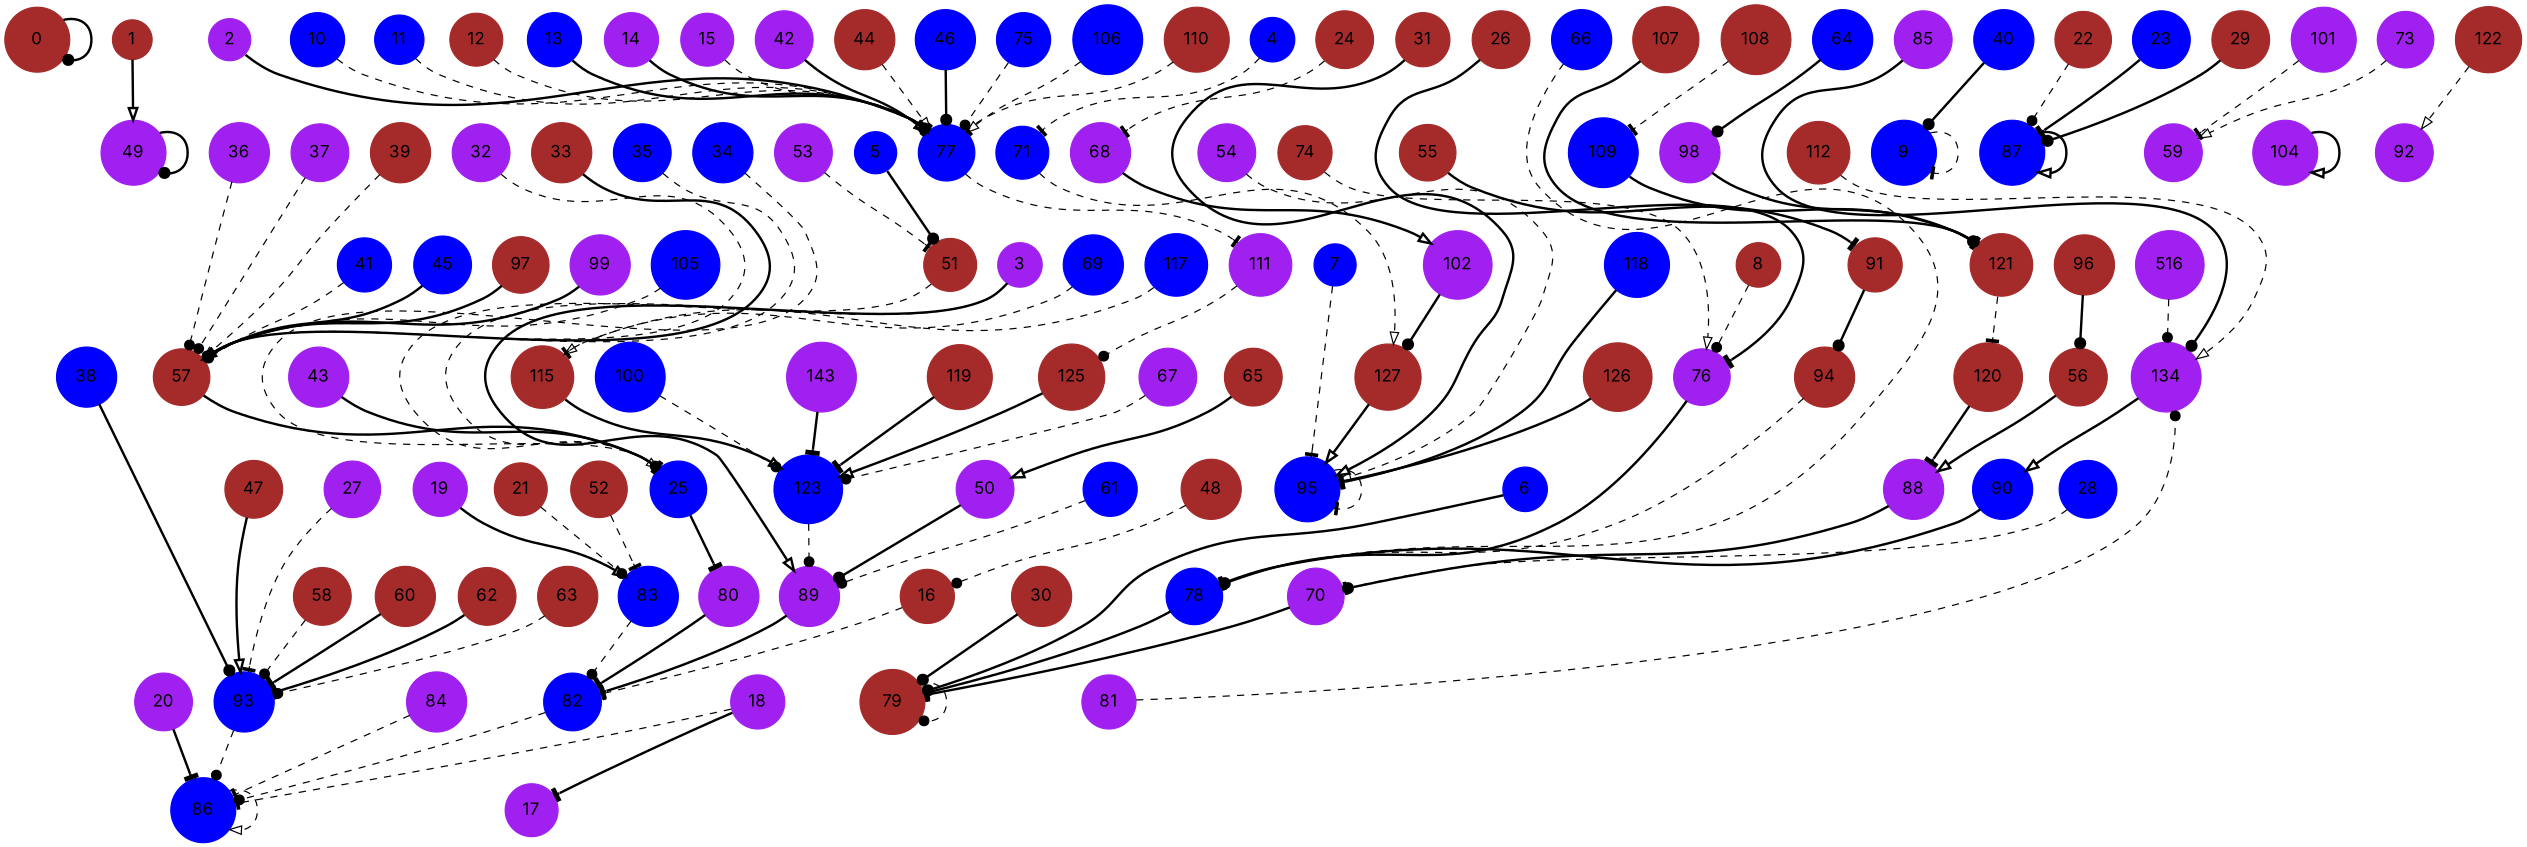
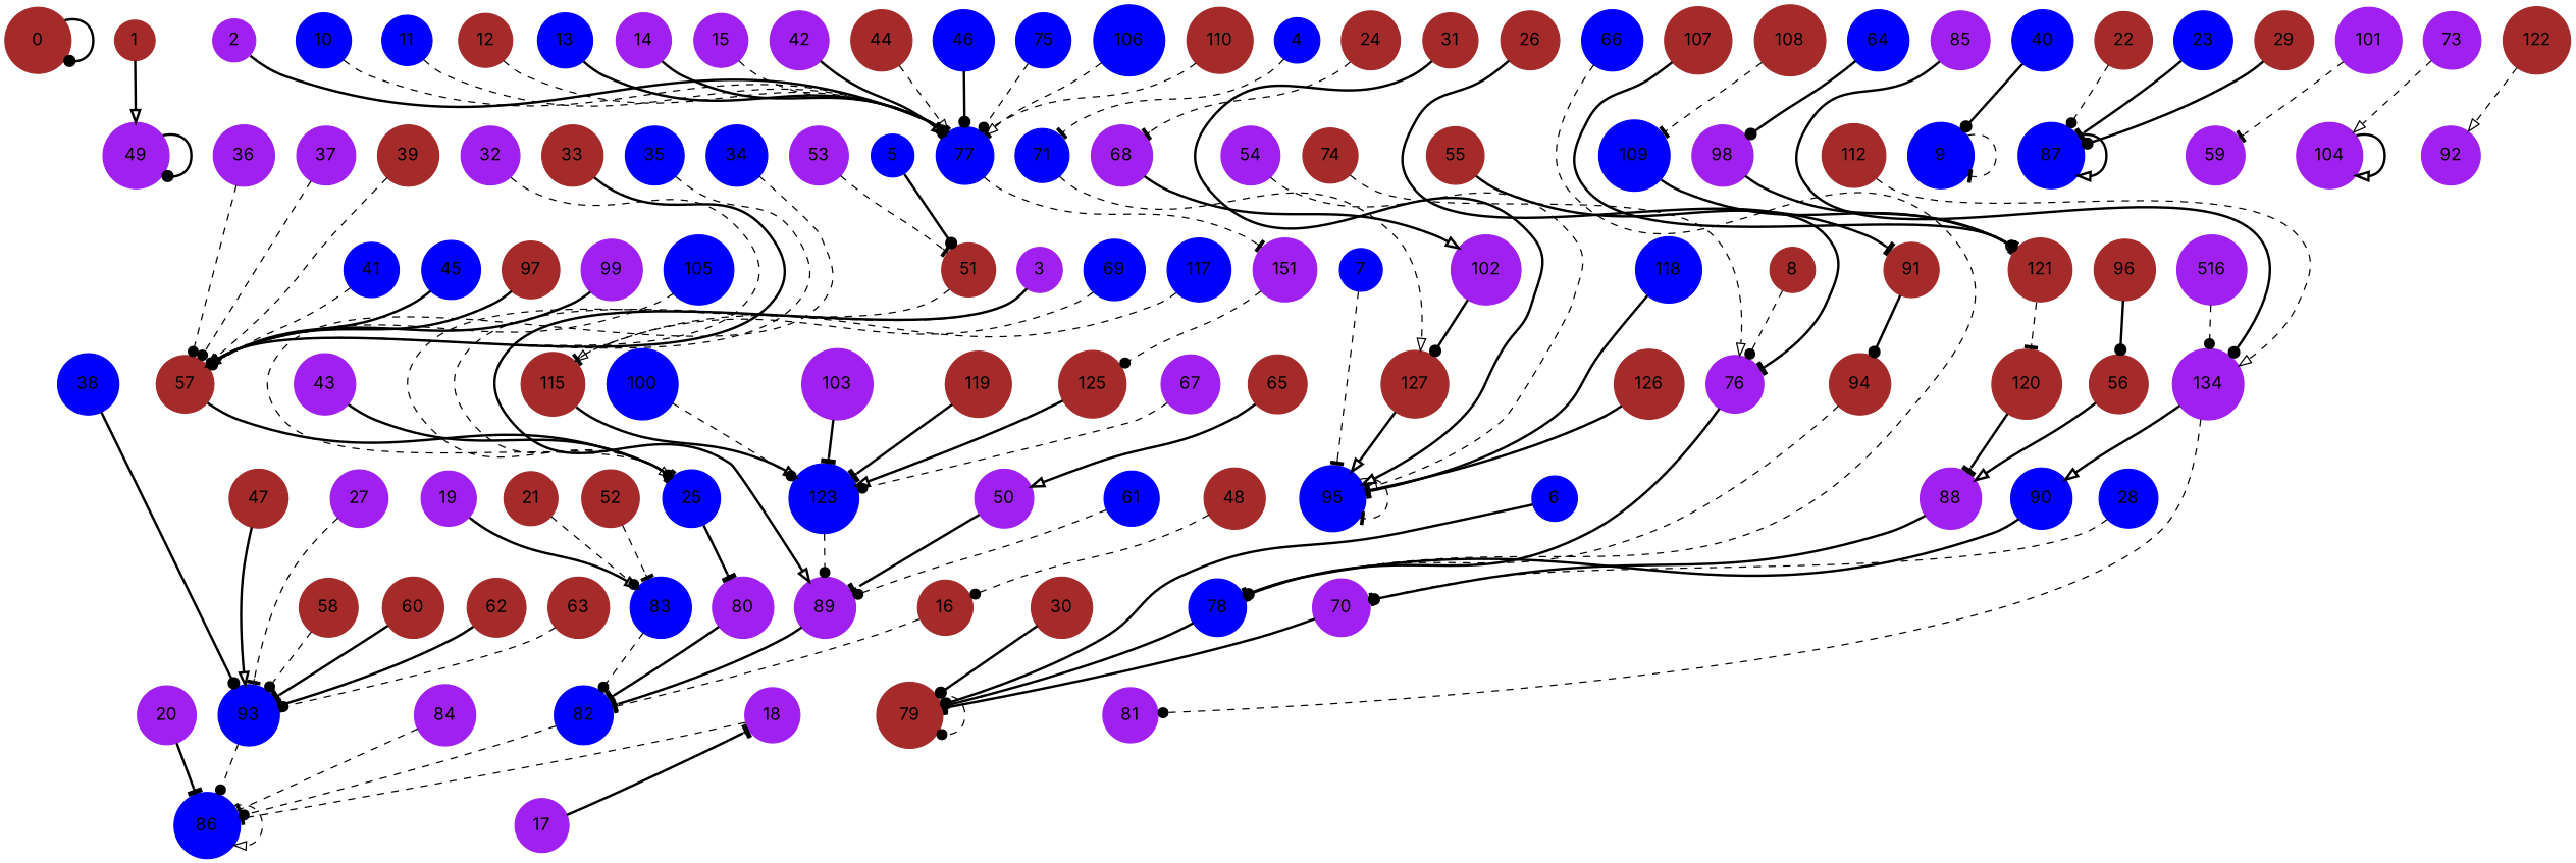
  digraph {
    fontname=Inter
    node [color=brown fontname=Inter shape=circle style=filled]
    edge [arrowhead=dot fontname=Inter style=bold weight=0.25]
    n1 [height=.5 label=0 width=.75]
    n2 [color=purple height=.5 label=49 width=.75]
    1 [height=.2 width=.2]
    2 [color=purple height=.2 width=.2]
    77 [color=blue height=.2 width=.2]
-   111 [color=purple height=.2 width=.2]
+   111 [color=purple height=.2 width=.2 label=151]
    125 [height=.2 width=.2]
    3 [color=purple height=.2 width=.2]
    25 [color=blue height=.2 width=.2]
    89 [color=purple height=.2 width=.2]
    80 [color=purple height=.2 width=.2]
    82 [color=blue height=.2 width=.2]
    4 [color=blue height=.2 width=.2]
    71 [color=blue height=.2 width=.2]
    127 [height=.2 width=.2]
    n16 [color=blue height=.5 label=95 width=.75]
    5 [color=blue height=.2 width=.2]
    51 [height=.2 width=.2]
    n19 [height=.5 label=79 width=.75]
    6 [color=blue height=.2 width=.2]
    7 [color=blue height=.2 width=.2]
    8 [height=.2 width=.2]
    76 [color=purple height=.2 width=.2]
    78 [color=blue height=.2 width=.2]
    n25 [color=blue height=.5 label=9 width=.75]
    10 [color=blue height=.2 width=.2]
    11 [color=blue height=.2 width=.2]
    12 [height=.2 width=.2]
    13 [color=blue height=.2 width=.2]
    14 [color=purple height=.2 width=.2]
    15 [color=purple height=.2 width=.2]
    16 [height=.2 width=.2]
    n33 [color=blue height=.5 label=86 width=.75]
    17 [color=purple height=.2 width=.2]
    18 [color=purple height=.2 width=.2]
    19 [color=purple height=.2 width=.2]
    83 [color=blue height=.2 width=.2]
    20 [color=purple height=.2 width=.2]
    21 [height=.2 width=.2]
    n40 [color=blue height=.5 label=87 width=.75]
    22 [height=.2 width=.2]
    23 [color=blue height=.2 width=.2]
    24 [height=.2 width=.2]
    68 [color=purple height=.2 width=.2]
    102 [color=purple height=.2 width=.2]
    26 [height=.2 width=.2]
    27 [color=purple height=.2 width=.2]
    93 [color=blue height=.2 width=.2]
    28 [color=blue height=.2 width=.2]
    70 [color=purple height=.2 width=.2]
    29 [height=.2 width=.2]
    30 [height=.2 width=.2]
    31 [height=.2 width=.2]
    32 [color=purple height=.2 width=.2]
    57 [height=.2 width=.2]
    33 [height=.2 width=.2]
    34 [color=blue height=.2 width=.2]
    35 [color=blue height=.2 width=.2]
    36 [color=purple height=.2 width=.2]
    37 [color=purple height=.2 width=.2]
    38 [color=blue height=.2 width=.2]
    39 [height=.2 width=.2]
    40 [color=blue height=.2 width=.2]
    41 [color=blue height=.2 width=.2]
    42 [color=purple height=.2 width=.2]
    43 [color=purple height=.2 width=.2]
    44 [height=.2 width=.2]
    45 [color=blue height=.2 width=.2]
    46 [color=blue height=.2 width=.2]
    47 [height=.2 width=.2]
    48 [height=.2 width=.2]
    50 [color=purple height=.2 width=.2]
    52 [height=.2 width=.2]
    53 [color=purple height=.2 width=.2]
    54 [color=purple height=.2 width=.2]
    55 [height=.2 width=.2]
    91 [height=.2 width=.2]
    94 [height=.2 width=.2]
    56 [height=.2 width=.2]
    88 [color=purple height=.2 width=.2]
    58 [height=.2 width=.2]
    59 [color=purple height=.2 width=.2]
    60 [height=.2 width=.2]
    61 [color=blue height=.2 width=.2]
    62 [height=.2 width=.2]
    63 [height=.2 width=.2]
    64 [color=blue height=.2 width=.2]
    98 [color=purple height=.2 width=.2]
    121 [height=.2 width=.2]
    120 [height=.2 width=.2]
    65 [height=.2 width=.2]
    66 [color=blue height=.2 width=.2]
    67 [color=purple height=.2 width=.2]
    123 [color=blue height=.2 width=.2]
    69 [color=blue height=.2 width=.2]
    115 [height=.2 width=.2]
    n97 [color=purple height=.5 label=104 width=.75]
    73 [color=purple height=.2 width=.2]
    74 [height=.2 width=.2]
    75 [color=blue height=.2 width=.2]
    81 [color=purple height=.2 width=.2]
    n102 [color=purple height=.2 label=134 width=.2]
    90 [color=blue height=.2 width=.2]
    84 [color=purple height=.2 width=.2]
    85 [color=purple height=.2 width=.2]
    92 [color=purple height=.2 width=.2]
    96 [height=.2 width=.2]
    97 [height=.2 width=.2]
    99 [color=purple height=.2 width=.2]
    100 [color=blue height=.2 width=.2]
    101 [color=purple height=.2 width=.2]
-   103 [color=purple height=.2 width=.2 label=143]
+   103 [color=purple height=.2 width=.2]
    105 [color=blue height=.2 width=.2]
    106 [color=blue height=.2 width=.2]
    107 [height=.2 width=.2]
    108 [height=.2 width=.2]
    109 [color=blue height=.2 width=.2]
    110 [height=.2 width=.2]
    112 [height=.2 width=.2]
    n120 [color=purple height=.2 label=516 width=.2]
    117 [color=blue height=.2 width=.2]
    118 [color=blue height=.2 width=.2]
    119 [height=.2 width=.2]
    122 [height=.2 width=.2]
    126 [height=.2 width=.2]
    n1 -> n1
    n2 -> n2
    1 -> n2 [arrowhead=onormal]
    2 -> 77 [arrowhead=tee]
    77 -> 111 [arrowhead=tee style=dashed]
    111 -> 125 [style=dashed]
    125 -> 123 [arrowhead=onormal]
    3 -> 25 [arrowhead=tee style=dashed]
    3 -> 89 [arrowhead=onormal]
    25 -> 80 [arrowhead=tee]
    89 -> 82 [arrowhead=tee]
    80 -> 82 [arrowhead=tee]
    82 -> n33 [style=dashed]
    4 -> 71 [arrowhead=tee style=dashed]
    71 -> 127 [arrowhead=onormal style=dashed]
    127 -> n16 [arrowhead=onormal]
    n16 -> n16 [arrowhead=tee style=dashed]
    5 -> 51
    51 -> 25 [arrowhead=onormal style=dashed]
    n19 -> n19 [style=dashed]
    6 -> n19
    7 -> n16 [arrowhead=tee style=dashed]
    8 -> 76 [style=dashed]
    76 -> 78
    78 -> n19 [arrowhead=tee]
    n25 -> n25 [arrowhead=tee style=dashed]
    10 -> 77 [style=dashed]
    11 -> 77 [arrowhead=onormal style=dashed]
    12 -> 77 [arrowhead=tee style=dashed]
    13 -> 77 [arrowhead=tee]
    14 -> 77
    15 -> 77 [arrowhead=onormal style=dashed]
    16 -> 82 [arrowhead=tee style=dashed]
    n33 -> n33 [arrowhead=onormal style=dashed]
-   18 -> 17 [arrowhead=tee]
+   17 -> 18 [arrowhead=tee]
    18 -> n33 [arrowhead=tee style=dashed]
    19 -> 83 [arrowhead=onormal]
    83 -> 82 [style=dashed]
    20 -> n33 [arrowhead=tee]
    21 -> 83 [style=dashed]
    n40 -> n40 [arrowhead=onormal]
    22 -> n40 [style=dashed]
    23 -> n40 [arrowhead=tee]
    24 -> 68 [arrowhead=tee style=dashed]
    68 -> 102 [arrowhead=onormal]
    102 -> 127
    26 -> 76 [arrowhead=tee]
    27 -> 93 [arrowhead=tee style=dashed]
    93 -> n33 [style=dashed]
    28 -> 70 [arrowhead=tee style=dashed]
    70 -> n19 [arrowhead=tee]
    29 -> n40
    30 -> n19
    31 -> n16 [arrowhead=onormal]
    32 -> 57 [arrowhead=onormal style=dashed]
    57 -> 25 [arrowhead=tee]
    33 -> 57 [arrowhead=onormal]
    34 -> 25 [style=dashed]
    35 -> 57 [style=dashed]
    36 -> 57 [style=dashed]
    37 -> 57 [style=dashed]
    38 -> 93
    39 -> 57 [arrowhead=onormal style=dashed]
    40 -> n25
    41 -> 57 [style=dashed]
    42 -> 77 [arrowhead=onormal]
    43 -> 25 [arrowhead=tee]
    44 -> 77 [arrowhead=onormal style=dashed]
    45 -> 57
    46 -> 77
    47 -> 93 [arrowhead=onormal]
    48 -> 16 [style=dashed]
-   50 -> 89
+   50 -> 89 [arrowhead=tee]
    52 -> 83 [arrowhead=tee style=dashed]
    53 -> 51 [arrowhead=tee style=dashed]
    54 -> n16 [arrowhead=onormal style=dashed]
    55 -> 91 [arrowhead=tee]
    91 -> 94
    94 -> 78 [style=dashed]
    56 -> 88 [arrowhead=onormal]
    88 -> 70
    58 -> 93 [style=dashed]
    60 -> 93 [arrowhead=tee]
    61 -> 89 [style=dashed]
    62 -> 93 [arrowhead=tee]
    63 -> 93 [style=dashed]
    64 -> 98
    98 -> 121 [arrowhead=tee]
    121 -> 120 [arrowhead=tee style=dashed]
    120 -> 88 [arrowhead=tee]
    65 -> 50 [arrowhead=onormal]
    66 -> 78 [style=dashed]
    67 -> 123 [style=dashed]
    123 -> 89 [style=dashed]
    69 -> 115 [arrowhead=onormal style=dashed]
    115 -> 123 [arrowhead=onormal]
    n97 -> n97 [arrowhead=onormal]
-   73 -> 59 [arrowhead=onormal style=dashed]
+   73 -> n97 [arrowhead=onormal style=dashed]
    74 -> 76 [arrowhead=onormal style=dashed]
    75 -> 77 [style=dashed]
-   81 -> n102 [style=dashed]
+   n102 -> 81 [style=dashed]
    n102 -> 90 [arrowhead=onormal]
    90 -> 78 [arrowhead=tee]
    84 -> n33 [arrowhead=tee style=dashed]
    85 -> n102
    96 -> 56
    97 -> 57
    99 -> 57 [arrowhead=onormal]
    100 -> 123 [style=dashed]
    101 -> 59 [arrowhead=tee style=dashed]
    103 -> 123 [arrowhead=tee]
    105 -> 57 [arrowhead=onormal style=dashed]
    106 -> 77 [arrowhead=onormal style=dashed]
    107 -> 121
    108 -> 109 [arrowhead=tee style=dashed]
    109 -> 121
    110 -> 77 [arrowhead=tee style=dashed]
    112 -> n102 [arrowhead=onormal style=dashed]
    n120 -> n102 [style=dashed]
    117 -> 115 [arrowhead=tee style=dashed]
    118 -> n16 [arrowhead=tee]
    119 -> 123 [arrowhead=tee]
    122 -> 92 [arrowhead=onormal style=dashed]
    126 -> n16 [arrowhead=tee]
  }
